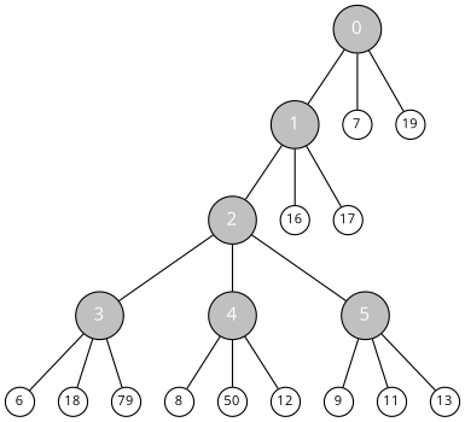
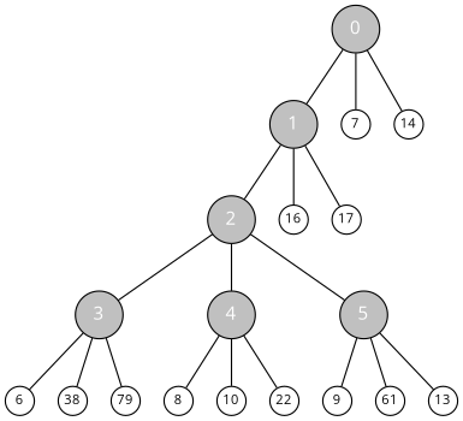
  graph {
    fontname="Open Sans"
    node [fillcolor=white fontcolor=black fontname="Open Sans" shape=circle style=filled fixedsize=true fontsize=10]
    edge [fontname="Open Sans"]
    0 [fillcolor=gray fontcolor=white fixedsize="" fontsize=""]
    1 [fillcolor=gray fontcolor=white fixedsize="" fontsize=""]
    7 [width=.3]
-   14 [width=.3 label=19]
+   14 [width=.3]
    2 [fillcolor=gray fontcolor=white fixedsize="" fontsize=""]
    16 [width=.3]
    17 [width=.3]
    3 [fillcolor=gray fontcolor=white fixedsize="" fontsize=""]
    4 [fillcolor=gray fontcolor=white fixedsize="" fontsize=""]
    5 [fillcolor=gray fontcolor=white fixedsize="" fontsize=""]
    6 [width=.3]
-   18 [width=.3]
+   18 [width=.3 label=38]
    n13 [label=79 width=.3]
    8 [width=.3]
-   10 [width=.3 label=50]
-   12 [width=.3]
+   10 [width=.3]
+   12 [width=.3 label=22]
    9 [width=.3]
-   11 [width=.3]
+   11 [width=.3 label=61]
    13 [width=.3]
    0 -- 1
    0 -- 7
    0 -- 14
    1 -- 2
    1 -- 16
    1 -- 17
    2 -- 3
    2 -- 4
    2 -- 5
    3 -- 6
    3 -- 18
    3 -- n13
    4 -- 8
    4 -- 10
    4 -- 12
    5 -- 9
    5 -- 11
    5 -- 13
  }
